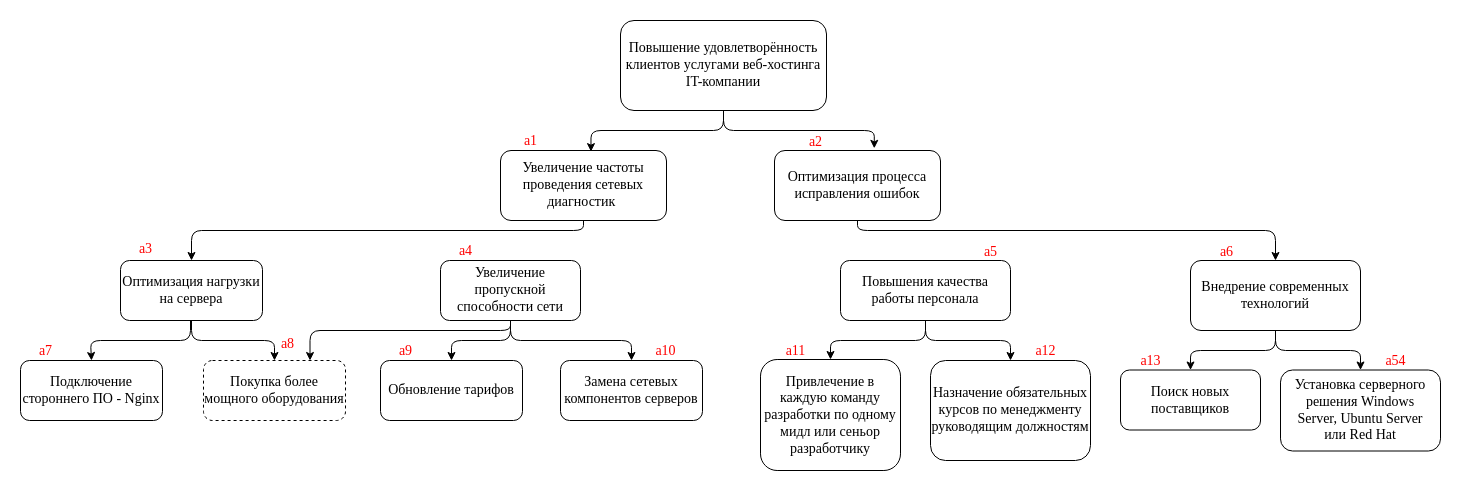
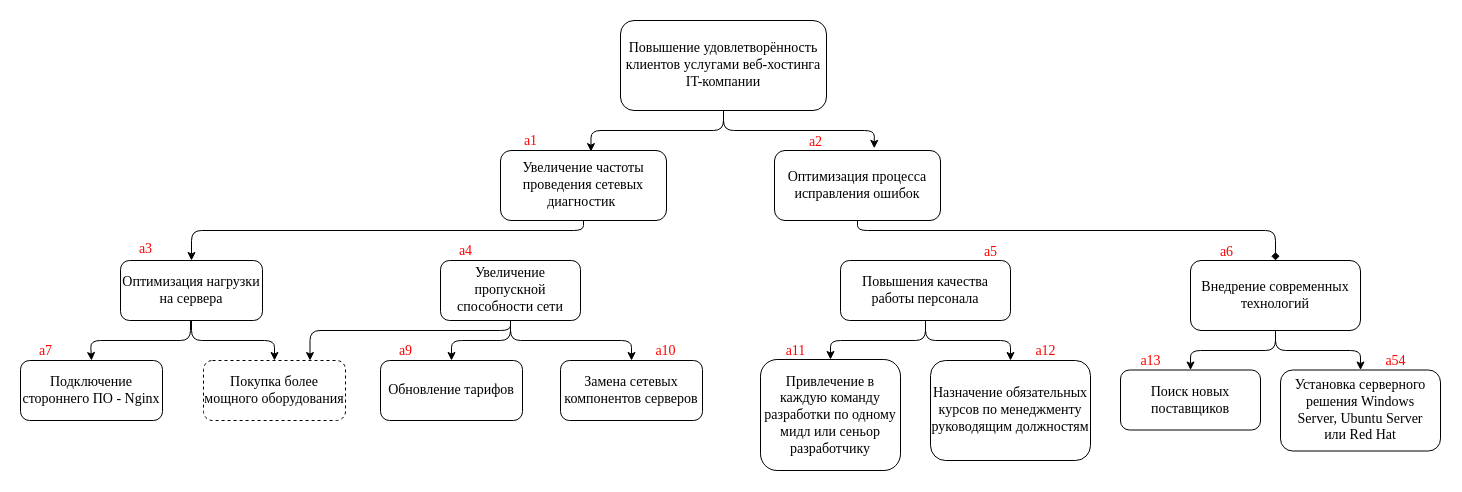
  <mxCell id="0" />
  <mxCell id="1" parent="0" />
  <mxCell id="2" style="edgeStyle=orthogonalEdgeStyle;rounded=1;orthogonalLoop=1;jettySize=auto;html=1;entryX=0.545;entryY=0.016;entryDx=0;entryDy=0;entryPerimeter=0;fontSize=14;fontFamily=Times New Roman;" parent="1" source="3" target="5" edge="1"><mxGeometry relative="1" as="geometry"><mxPoint x="480" y="160" as="targetPoint" /><Array as="points"><mxPoint x="723" y="130" /><mxPoint x="590" y="130" /><mxPoint x="590" y="151" /></Array></mxGeometry></mxCell>
  <mxCell id="3" value="&lt;span style=&quot;text-align: left;&quot;&gt;Повышение удовлетворённость клиентов услугами веб-хостинга IT-компании&lt;/span&gt;" style="rounded=1;whiteSpace=wrap;html=1;fontSize=14;fontFamily=Times New Roman;" parent="1" vertex="1"><mxGeometry x="620" y="20" width="206" height="90" as="geometry" /></mxCell>
  <mxCell id="4" style="edgeStyle=orthogonalEdgeStyle;rounded=1;orthogonalLoop=1;jettySize=auto;html=1;entryX=0.5;entryY=0;entryDx=0;entryDy=0;fontSize=14;fontFamily=Times New Roman;" parent="1" source="5" target="11" edge="1"><mxGeometry relative="1" as="geometry"><Array as="points"><mxPoint x="583" y="230" /><mxPoint x="191" y="230" /></Array></mxGeometry></mxCell>
  <mxCell id="5" value="&lt;div&gt;&lt;span style=&quot;background-color: initial;&quot;&gt;Увеличение частоты проведения сетевых диагностик&amp;nbsp;&lt;/span&gt;&lt;/div&gt;" style="rounded=1;whiteSpace=wrap;html=1;align=center;fontSize=14;fontFamily=Times New Roman;" parent="1" vertex="1"><mxGeometry x="500" y="150" width="166" height="70" as="geometry" /></mxCell>
- <mxCell id="6" style="edgeStyle=orthogonalEdgeStyle;rounded=1;orthogonalLoop=1;jettySize=auto;html=1;entryX=0.5;entryY=0;entryDx=0;entryDy=0;fontSize=14;fontFamily=Times New Roman;" parent="1" source="7" target="29" edge="1"><mxGeometry relative="1" as="geometry"><Array as="points"><mxPoint x="857" y="230" /><mxPoint x="1275" y="230" /></Array></mxGeometry></mxCell>
+ <mxCell id="6" style="edgeStyle=orthogonalEdgeStyle;rounded=1;orthogonalLoop=1;jettySize=auto;html=1;entryX=0.5;entryY=0;entryDx=0;entryDy=0;fontSize=14;fontFamily=Times New Roman;endArrow=diamond;" parent="1" source="7" target="29" edge="1"><mxGeometry relative="1" as="geometry"><Array as="points"><mxPoint x="857" y="230" /><mxPoint x="1275" y="230" /></Array></mxGeometry></mxCell>
  <mxCell id="7" value="&lt;div&gt;&lt;span&gt;Оптимизация процесса исправления ошибок&lt;/span&gt;&lt;/div&gt;" style="rounded=1;whiteSpace=wrap;html=1;align=center;fontSize=14;fontFamily=Times New Roman;" parent="1" vertex="1"><mxGeometry x="774" y="150" width="166" height="70" as="geometry" /></mxCell>
  <mxCell id="8" style="edgeStyle=orthogonalEdgeStyle;rounded=1;orthogonalLoop=1;jettySize=auto;html=1;entryX=0.601;entryY=-0.031;entryDx=0;entryDy=0;entryPerimeter=0;fontSize=14;fontFamily=Times New Roman;" parent="1" source="3" target="7" edge="1"><mxGeometry relative="1" as="geometry" /></mxCell>
  <mxCell id="9" style="edgeStyle=orthogonalEdgeStyle;rounded=1;orthogonalLoop=1;jettySize=auto;html=1;entryX=0.5;entryY=0;entryDx=0;entryDy=0;fontSize=14;fontFamily=Times New Roman;" parent="1" source="11" target="17" edge="1"><mxGeometry relative="1" as="geometry" /></mxCell>
  <mxCell id="10" style="edgeStyle=orthogonalEdgeStyle;rounded=1;orthogonalLoop=1;jettySize=auto;html=1;entryX=0.5;entryY=0;entryDx=0;entryDy=0;fontSize=14;fontFamily=Times New Roman;" parent="1" source="11" target="16" edge="1"><mxGeometry relative="1" as="geometry"><Array as="points"><mxPoint x="190" y="340" /><mxPoint x="90" y="340" /><mxPoint x="90" y="360" /></Array></mxGeometry></mxCell>
  <mxCell id="11" value="&lt;div&gt;&lt;span style=&quot;background-color: initial;&quot;&gt;Оптимизация нагрузки на сервера&lt;/span&gt;&lt;/div&gt;" style="rounded=1;whiteSpace=wrap;html=1;align=center;fontSize=14;fontFamily=Times New Roman;" parent="1" vertex="1"><mxGeometry x="120" y="260" width="142" height="60" as="geometry" /></mxCell>
  <mxCell id="12" style="edgeStyle=orthogonalEdgeStyle;rounded=1;orthogonalLoop=1;jettySize=auto;html=1;entryX=0.5;entryY=0;entryDx=0;entryDy=0;fontSize=14;fontFamily=Times New Roman;" parent="1" source="15" target="18" edge="1"><mxGeometry relative="1" as="geometry" /></mxCell>
  <mxCell id="13" style="edgeStyle=orthogonalEdgeStyle;rounded=1;orthogonalLoop=1;jettySize=auto;html=1;entryX=0.5;entryY=0;entryDx=0;entryDy=0;fontSize=14;fontFamily=Times New Roman;" parent="1" source="15" target="19" edge="1"><mxGeometry relative="1" as="geometry" /></mxCell>
  <mxCell id="14" style="edgeStyle=orthogonalEdgeStyle;rounded=1;orthogonalLoop=1;jettySize=auto;html=1;entryX=0.75;entryY=0;entryDx=0;entryDy=0;fontSize=14;fontFamily=Times New Roman;" parent="1" source="15" target="17" edge="1"><mxGeometry relative="1" as="geometry"><Array as="points"><mxPoint x="510" y="330" /><mxPoint x="310" y="330" /></Array></mxGeometry></mxCell>
  <mxCell id="15" value="&lt;span&gt;Увеличение пропускной способности сети&lt;/span&gt;" style="rounded=1;whiteSpace=wrap;html=1;align=center;fontSize=14;fontFamily=Times New Roman;" parent="1" vertex="1"><mxGeometry x="440" y="260" width="140" height="60" as="geometry" /></mxCell>
  <mxCell id="16" value="&lt;div&gt;&lt;span&gt;Подключение стороннего ПО -&amp;nbsp;&lt;/span&gt;&lt;span style=&quot;background-color: initial;&quot;&gt;Nginx&lt;/span&gt;&lt;/div&gt;" style="rounded=1;whiteSpace=wrap;html=1;align=center;fontSize=14;fontFamily=Times New Roman;" parent="1" vertex="1"><mxGeometry x="20" y="360" width="142" height="60" as="geometry" /></mxCell>
  <mxCell id="17" value="&lt;span&gt;Покупка более мощного оборудования&lt;/span&gt;" style="rounded=1;whiteSpace=wrap;html=1;align=center;fontSize=14;fontFamily=Times New Roman;dashed=1;" parent="1" vertex="1"><mxGeometry x="203" y="360" width="142" height="60" as="geometry" /></mxCell>
  <mxCell id="18" value="&lt;span&gt;Обновление тарифов&lt;/span&gt;" style="rounded=1;whiteSpace=wrap;html=1;align=center;fontSize=14;fontFamily=Times New Roman;" parent="1" vertex="1"><mxGeometry x="380" y="360" width="142" height="60" as="geometry" /></mxCell>
  <mxCell id="19" value="&lt;span&gt;Замена сетевых компонентов серверов&lt;/span&gt;" style="rounded=1;whiteSpace=wrap;html=1;align=center;fontSize=14;fontFamily=Times New Roman;" parent="1" vertex="1"><mxGeometry x="560" y="360" width="142" height="60" as="geometry" /></mxCell>
  <mxCell id="20" value="&lt;span&gt;Привлечение в каждую команду разработки по одному мидл или сеньор разработчику&lt;/span&gt;" style="rounded=1;whiteSpace=wrap;html=1;align=center;fontSize=14;fontFamily=Times New Roman;" parent="1" vertex="1"><mxGeometry x="760" y="359" width="140" height="111" as="geometry" /></mxCell>
  <mxCell id="21" value="&lt;span&gt;Назначение обязательных курсов по менеджменту руководящим должностям&lt;/span&gt;" style="rounded=1;whiteSpace=wrap;html=1;align=center;fontSize=14;fontFamily=Times New Roman;" parent="1" vertex="1"><mxGeometry x="930" y="360" width="160" height="100" as="geometry" /></mxCell>
  <mxCell id="22" value="&lt;span&gt;Поиск новых поставщиков&lt;/span&gt;" style="rounded=1;whiteSpace=wrap;html=1;align=center;fontSize=14;fontFamily=Times New Roman;" parent="1" vertex="1"><mxGeometry x="1120" y="369.5" width="140" height="60" as="geometry" /></mxCell>
  <mxCell id="23" value="&lt;font&gt;Установка серверного решения&amp;nbsp;&lt;span style=&quot;text-align: left;&quot;&gt;Windows Server&lt;/span&gt;,&amp;nbsp;&lt;span style=&quot;text-align: left; background-color: initial;&quot;&gt;Ubuntu Server или&amp;nbsp;&lt;/span&gt;&lt;span style=&quot;text-align: left; background-color: initial;&quot;&gt;Red Hat&lt;/span&gt;&lt;/font&gt;" style="rounded=1;whiteSpace=wrap;html=1;align=center;fontSize=14;fontFamily=Times New Roman;" parent="1" vertex="1"><mxGeometry x="1280" y="369.5" width="160" height="81" as="geometry" /></mxCell>
  <mxCell id="24" style="edgeStyle=orthogonalEdgeStyle;rounded=1;orthogonalLoop=1;jettySize=auto;html=1;entryX=0.5;entryY=0;entryDx=0;entryDy=0;fontSize=14;fontFamily=Times New Roman;" parent="1" source="26" target="20" edge="1"><mxGeometry relative="1" as="geometry" /></mxCell>
  <mxCell id="25" style="edgeStyle=orthogonalEdgeStyle;rounded=1;orthogonalLoop=1;jettySize=auto;html=1;entryX=0.5;entryY=0;entryDx=0;entryDy=0;fontSize=14;fontFamily=Times New Roman;" parent="1" source="26" target="21" edge="1"><mxGeometry relative="1" as="geometry" /></mxCell>
  <mxCell id="26" value="&lt;span&gt;Повышения качества работы персонала&lt;/span&gt;" style="rounded=1;whiteSpace=wrap;html=1;align=center;fontSize=14;fontFamily=Times New Roman;" parent="1" vertex="1"><mxGeometry x="840" y="260" width="170" height="60" as="geometry" /></mxCell>
  <mxCell id="27" style="edgeStyle=orthogonalEdgeStyle;rounded=1;orthogonalLoop=1;jettySize=auto;html=1;entryX=0.5;entryY=0;entryDx=0;entryDy=0;fontSize=14;fontFamily=Times New Roman;" parent="1" source="29" target="22" edge="1"><mxGeometry relative="1" as="geometry" /></mxCell>
  <mxCell id="28" style="edgeStyle=orthogonalEdgeStyle;rounded=1;orthogonalLoop=1;jettySize=auto;html=1;entryX=0.5;entryY=0;entryDx=0;entryDy=0;fontSize=14;fontFamily=Times New Roman;" parent="1" source="29" target="23" edge="1"><mxGeometry relative="1" as="geometry" /></mxCell>
  <mxCell id="29" value="&lt;span&gt;Внедрение современных технологий&lt;/span&gt;" style="rounded=1;whiteSpace=wrap;html=1;align=center;fontSize=14;fontFamily=Times New Roman;" parent="1" vertex="1"><mxGeometry x="1190" y="260" width="170" height="70" as="geometry" /></mxCell>
  <mxCell id="30" value="a1" style="text;html=1;align=center;verticalAlign=middle;resizable=0;points=[];autosize=1;strokeColor=none;fillColor=none;fontColor=#ff0000;fontSize=14;fontFamily=Times New Roman;" parent="1" vertex="1"><mxGeometry x="510" y="126" width="40" height="30" as="geometry" /></mxCell>
  <mxCell id="31" value="a2" style="text;html=1;align=center;verticalAlign=middle;resizable=0;points=[];autosize=1;strokeColor=none;fillColor=none;fontColor=#FF0000;fontSize=14;fontFamily=Times New Roman;" parent="1" vertex="1"><mxGeometry x="795" y="127" width="40" height="30" as="geometry" /></mxCell>
  <mxCell id="32" value="a3" style="text;html=1;align=center;verticalAlign=middle;resizable=0;points=[];autosize=1;strokeColor=none;fillColor=none;fontColor=#ff0000;fontSize=14;fontFamily=Times New Roman;" parent="1" vertex="1"><mxGeometry x="125" y="234" width="40" height="30" as="geometry" /></mxCell>
  <mxCell id="33" value="a4" style="text;html=1;align=center;verticalAlign=middle;resizable=0;points=[];autosize=1;strokeColor=none;fillColor=none;fontColor=#ff0000;fontSize=14;fontFamily=Times New Roman;" parent="1" vertex="1"><mxGeometry x="445" y="236" width="40" height="30" as="geometry" /></mxCell>
  <mxCell id="34" value="a5" style="text;html=1;align=center;verticalAlign=middle;resizable=0;points=[];autosize=1;strokeColor=none;fillColor=none;fontColor=#ff0000;fontSize=14;fontFamily=Times New Roman;" parent="1" vertex="1"><mxGeometry x="970" y="237" width="40" height="30" as="geometry" /></mxCell>
  <mxCell id="35" value="a6" style="text;html=1;align=center;verticalAlign=middle;resizable=0;points=[];autosize=1;strokeColor=none;fillColor=none;fontColor=#ff0000;fontSize=14;fontFamily=Times New Roman;" parent="1" vertex="1"><mxGeometry x="1206" y="237" width="40" height="30" as="geometry" /></mxCell>
  <mxCell id="36" value="a7" style="text;html=1;align=center;verticalAlign=middle;resizable=0;points=[];autosize=1;strokeColor=none;fillColor=none;fontColor=#ff0000;fontSize=14;fontFamily=Times New Roman;" parent="1" vertex="1"><mxGeometry x="25" y="336" width="40" height="30" as="geometry" /></mxCell>
- <mxCell id="37" value="a8" style="text;html=1;align=center;verticalAlign=middle;resizable=0;points=[];autosize=1;strokeColor=none;fillColor=none;fontColor=#ff0000;fontSize=14;fontFamily=Times New Roman;" parent="1" vertex="1"><mxGeometry x="267" y="329" width="40" height="30" as="geometry" /></mxCell>
  <mxCell id="38" value="a9" style="text;html=1;align=center;verticalAlign=middle;resizable=0;points=[];autosize=1;strokeColor=none;fillColor=none;fontColor=#ff0000;fontSize=14;fontFamily=Times New Roman;" parent="1" vertex="1"><mxGeometry x="385" y="336" width="40" height="30" as="geometry" /></mxCell>
  <mxCell id="39" value="a10" style="text;html=1;align=center;verticalAlign=middle;resizable=0;points=[];autosize=1;strokeColor=none;fillColor=none;fontColor=#ff0000;fontSize=14;fontFamily=Times New Roman;" parent="1" vertex="1"><mxGeometry x="645" y="336" width="40" height="30" as="geometry" /></mxCell>
  <mxCell id="40" value="a11" style="text;html=1;align=center;verticalAlign=middle;resizable=0;points=[];autosize=1;strokeColor=none;fillColor=none;fontColor=#ff0000;fontSize=14;fontFamily=Times New Roman;" parent="1" vertex="1"><mxGeometry x="775" y="335.5" width="40" height="30" as="geometry" /></mxCell>
  <mxCell id="41" value="a12" style="text;html=1;align=center;verticalAlign=middle;resizable=0;points=[];autosize=1;strokeColor=none;fillColor=none;fontColor=#ff0000;fontSize=14;fontFamily=Times New Roman;" parent="1" vertex="1"><mxGeometry x="1025" y="335.5" width="40" height="30" as="geometry" /></mxCell>
  <mxCell id="42" value="a13" style="text;html=1;align=center;verticalAlign=middle;resizable=0;points=[];autosize=1;strokeColor=none;fillColor=none;fontColor=#ff0000;fontSize=14;fontFamily=Times New Roman;" parent="1" vertex="1"><mxGeometry x="1130" y="345.5" width="40" height="30" as="geometry" /></mxCell>
  <mxCell id="43" value="a54" style="text;html=1;align=center;verticalAlign=middle;resizable=0;points=[];autosize=1;strokeColor=none;fillColor=none;fontColor=#ff0000;fontSize=14;fontFamily=Times New Roman;" parent="1" vertex="1"><mxGeometry x="1375" y="345.5" width="40" height="30" as="geometry" /></mxCell>
